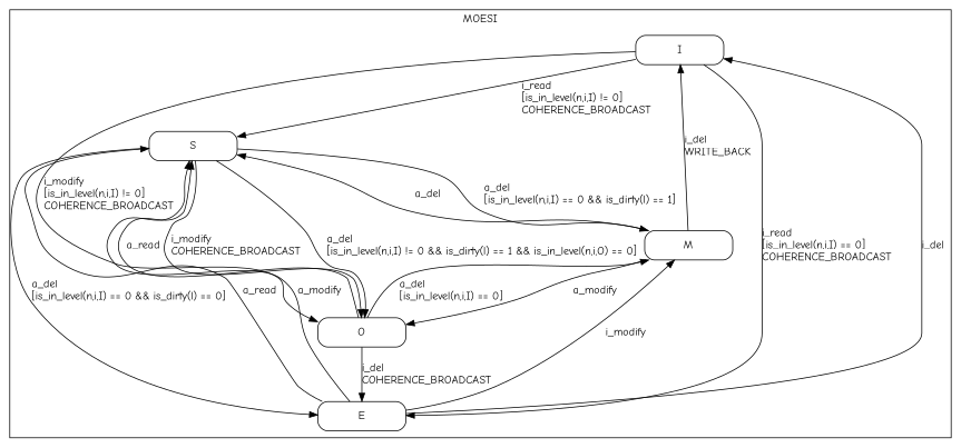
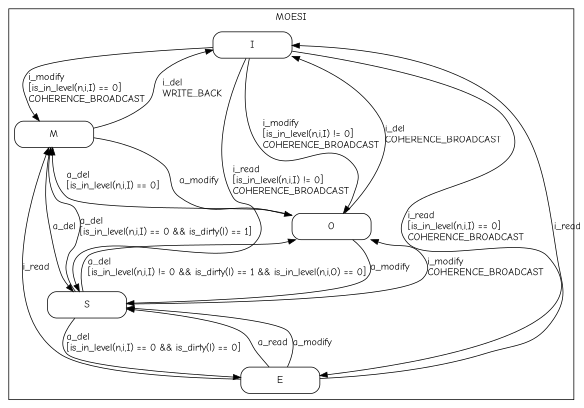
  digraph {
    fontname="Comic Neue"
    node [fontname="Comic Neue" shape=Mrecord]
    edge [fontname="Comic Neue"]
    n1 [label="{I}" width=1.5]
    n2 [label="{M}" width=1.5]
    n3 [label="{S}" width=1.5]
    n4 [label="{E}" width=1.5]
    n5 [label="{O}" width=1.5]
    subgraph cluster_1 {
      label=MOESI
      n1
      n2
      n3
      n4
      n5
    }
+   n1 -> n2 [label="i_modify\l\[is_in_level(n,i,I) == 0\]\lCOHERENCE_BROADCAST"]
    n1 -> n3 [label="i_read\l\[is_in_level(n,i,I) != 0\]\lCOHERENCE_BROADCAST"]
    n1 -> n4 [label="i_read\l\[is_in_level(n,i,I) == 0\]\lCOHERENCE_BROADCAST"]
    n1 -> n5 [label="i_modify\l\[is_in_level(n,i,I) != 0\]\lCOHERENCE_BROADCAST"]
    n2 -> n1 [label="i_del\lWRITE_BACK"]
    n2 -> n3 [label=a_del]
    n2 -> n5 [label=a_modify]
    n3 -> n2 [label="a_del\l\[is_in_level(n,i,I) == 0 && is_dirty(l) == 1\]"]
    n3 -> n4 [label="a_del\l\[is_in_level(n,i,I) == 0 && is_dirty(l) == 0\]"]
    n3 -> n5 [label="i_modify\lCOHERENCE_BROADCAST"]
    n3 -> n5 [label="a_del\l\[is_in_level(n,i,I) != 0 && is_dirty(l) == 1 && is_in_level(n,i,O) == 0\]"]
-   n4 -> n1 [label=i_del]
-   n4 -> n2 [label=i_modify]
+   n4 -> n1 [label=i_read]
+   n4 -> n2 [label=i_read]
    n4 -> n3 [label=a_read]
    n4 -> n3 [label=a_modify]
-   n5 -> n4 [label="i_del\lCOHERENCE_BROADCAST"]
+   n5 -> n1 [label="i_del\lCOHERENCE_BROADCAST"]
    n5 -> n2 [label="a_del\l\[is_in_level(n,i,I) == 0\]"]
-   n5 -> n3 [label=a_read]
+   n5 -> n3 [label=a_modify]
  }
